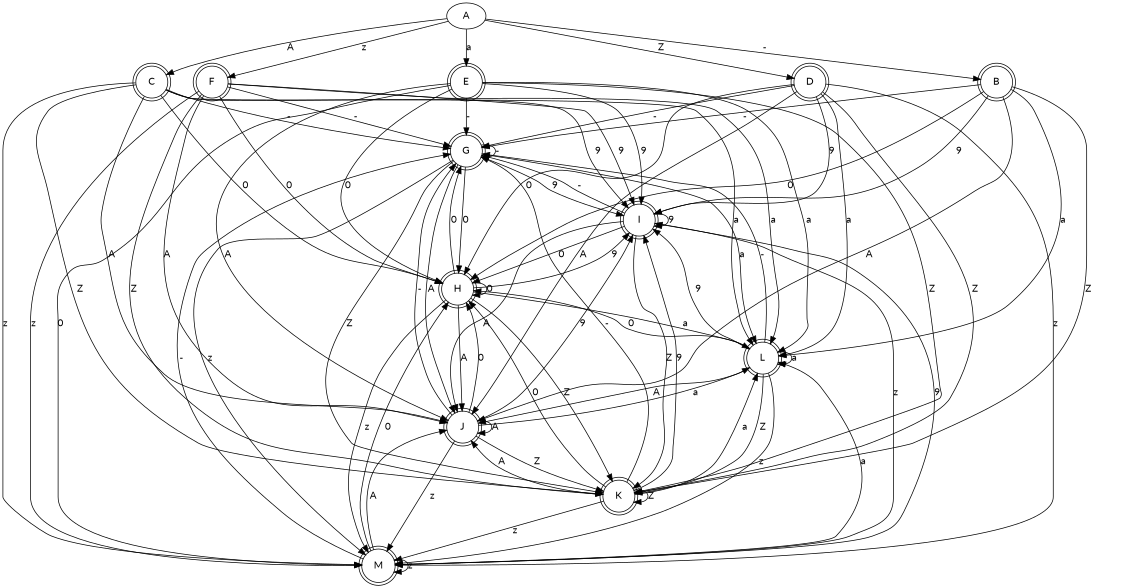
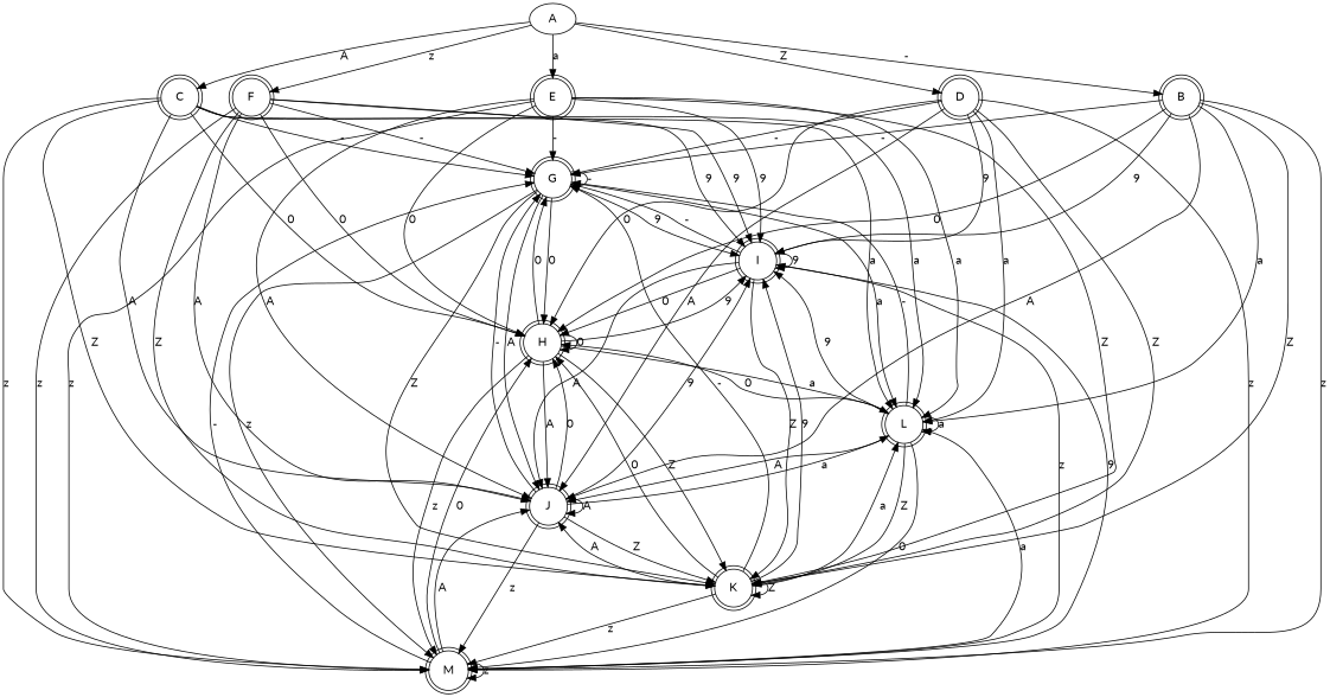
  digraph {
    fontname=Lato
    node [fontname=Lato shape=doublecircle]
    edge [fontname=Lato]
    G
    I
    K
    M
    J
    H
    L
    C
    E
    F
    B
    D
    A [shape=""]
    G -> G [label="-"]
    G -> I [label=9]
    G -> K [label=Z]
    G -> M [label=z]
    G -> J [label=A]
    G -> H [label=0]
    G -> L [label=a]
    I -> G [label="-"]
    I -> I [label=9]
    I -> K [label=Z]
    I -> M [label=z]
    I -> J [label=A]
    I -> H [label=0]
    K -> G [label="-"]
    K -> I [label=9]
    K -> K [label=Z]
    K -> M [label=z]
    K -> J [label=A]
    K -> H [label=0]
    K -> L [label=a]
    M -> G [label="-"]
    M -> I [label=9]
    M -> M [label=z]
    M -> J [label=A]
    M -> H [label=0]
    M -> L [label=a]
    J -> G [label="-"]
    J -> I [label=9]
    J -> K [label=Z]
    J -> M [label=z]
    J -> J [label=A]
    J -> H [label=0]
    J -> L [label=a]
    H -> G [label=0]
    H -> I [label=9]
    H -> K [label=Z]
    H -> M [label=z]
    H -> J [label=A]
    H -> H [label=0]
    H -> L [label=a]
    L -> G [label="-"]
    L -> I [label=9]
    L -> K [label=Z]
-   L -> M [label=z]
+   L -> M [label=0]
    L -> J [label=A]
    L -> H [label=0]
    L -> L [label=a]
    C -> G [label="-"]
    C -> I [label=9]
    C -> K [label=Z]
    C -> M [label=z]
    C -> J [label=A]
    C -> H [label=0]
    C -> L [label=a]
    E -> G [label="-"]
    E -> I [label=9]
    E -> K [label=Z]
-   E -> M [label=0]
+   E -> M [label=z]
    E -> J [label=A]
    E -> H [label=0]
    E -> L [label=a]
    F -> G [label="-"]
    F -> I [label=9]
    F -> K [label=Z]
    F -> M [label=z]
    F -> J [label=A]
    F -> H [label=0]
    F -> L [label=a]
    B -> G [label="-"]
    B -> I [label=9]
    B -> K [label=Z]
+   B -> M [label=z]
    B -> J [label=A]
    B -> H [label=0]
    B -> L [label=a]
    D -> G [label="-"]
    D -> I [label=9]
    D -> K [label=Z]
    D -> M [label=z]
    D -> J [label=A]
    D -> H [label=0]
    D -> L [label=a]
    A -> C [label=A]
    A -> E [label=a]
    A -> F [label=z]
    A -> B [label="-"]
    A -> D [label=Z]
  }
